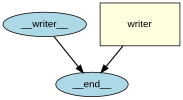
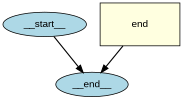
  digraph {
    splines=true
    node [fillcolor=lightblue fontname=Arial shape=ellipse style=filled]
    edge [penwidth=1.5]
-   n1 [height=0.3 label=__writer__ width=0.5]
+   n1 [height=0.3 label=__start__ width=0.5]
    n2 [height=0.3 label=__end__ width=0.5]
-   n3 [fillcolor=lightyellow height=0.8 label=writer shape=box width=1.5]
+   n3 [fillcolor=lightyellow height=0.8 label=end shape=box width=1.5]
    n1 -> n2
    n3 -> n2
  }
